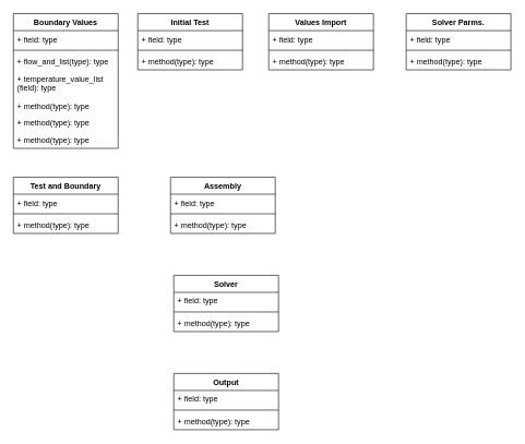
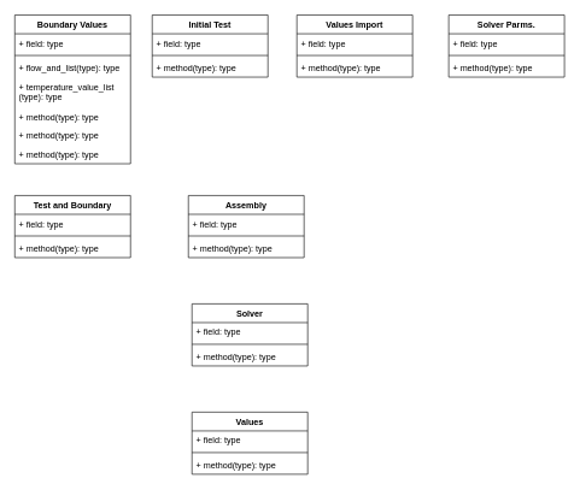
  <mxCell id="0" />
  <mxCell id="1" parent="0" />
  <mxCell id="2" value="Boundary Values" style="swimlane;fontStyle=1;align=center;verticalAlign=top;childLayout=stackLayout;horizontal=1;startSize=26;horizontalStack=0;resizeParent=1;resizeParentMax=0;resizeLast=0;collapsible=1;marginBottom=0;" vertex="1" parent="1"><mxGeometry x="20" y="20" width="160" height="206" as="geometry" /></mxCell>
  <mxCell id="3" value="+ field: type" style="text;strokeColor=none;fillColor=none;align=left;verticalAlign=top;spacingLeft=4;spacingRight=4;overflow=hidden;rotatable=0;points=[[0,0.5],[1,0.5]];portConstraint=eastwest;" vertex="1" parent="2"><mxGeometry y="26" width="160" height="26" as="geometry" /></mxCell>
  <mxCell id="4" value="" style="line;strokeWidth=1;fillColor=none;align=left;verticalAlign=middle;spacingTop=-1;spacingLeft=3;spacingRight=3;rotatable=0;labelPosition=right;points=[];portConstraint=eastwest;" vertex="1" parent="2"><mxGeometry y="52" width="160" height="8" as="geometry" /></mxCell>
  <mxCell id="5" value="+ flow_and_list(type): type" style="text;strokeColor=none;fillColor=none;align=left;verticalAlign=top;spacingLeft=4;spacingRight=4;overflow=hidden;rotatable=0;points=[[0,0.5],[1,0.5]];portConstraint=eastwest;" vertex="1" parent="2"><mxGeometry y="60" width="160" height="26" as="geometry" /></mxCell>
- <mxCell id="6" value="+ temperature_value_list (field): type" style="text;strokeColor=none;fillColor=none;align=left;verticalAlign=top;spacingLeft=4;spacingRight=4;overflow=hidden;rotatable=0;points=[[0,0.5],[1,0.5]];portConstraint=eastwest;whiteSpace=wrap;" vertex="1" parent="2"><mxGeometry y="86" width="160" height="42" as="geometry" /></mxCell>
+ <mxCell id="6" value="+ temperature_value_list (type): type" style="text;strokeColor=none;fillColor=none;align=left;verticalAlign=top;spacingLeft=4;spacingRight=4;overflow=hidden;rotatable=0;points=[[0,0.5],[1,0.5]];portConstraint=eastwest;whiteSpace=wrap;" vertex="1" parent="2"><mxGeometry y="86" width="160" height="42" as="geometry" /></mxCell>
  <mxCell id="7" value="+ method(type): type" style="text;strokeColor=none;fillColor=none;align=left;verticalAlign=top;spacingLeft=4;spacingRight=4;overflow=hidden;rotatable=0;points=[[0,0.5],[1,0.5]];portConstraint=eastwest;" vertex="1" parent="2"><mxGeometry y="128" width="160" height="26" as="geometry" /></mxCell>
  <mxCell id="8" value="+ method(type): type" style="text;strokeColor=none;fillColor=none;align=left;verticalAlign=top;spacingLeft=4;spacingRight=4;overflow=hidden;rotatable=0;points=[[0,0.5],[1,0.5]];portConstraint=eastwest;" vertex="1" parent="2"><mxGeometry y="154" width="160" height="26" as="geometry" /></mxCell>
  <mxCell id="9" value="+ method(type): type" style="text;strokeColor=none;fillColor=none;align=left;verticalAlign=top;spacingLeft=4;spacingRight=4;overflow=hidden;rotatable=0;points=[[0,0.5],[1,0.5]];portConstraint=eastwest;" vertex="1" parent="2"><mxGeometry y="180" width="160" height="26" as="geometry" /></mxCell>
  <mxCell id="10" value="Initial Test" style="swimlane;fontStyle=1;align=center;verticalAlign=top;childLayout=stackLayout;horizontal=1;startSize=26;horizontalStack=0;resizeParent=1;resizeParentMax=0;resizeLast=0;collapsible=1;marginBottom=0;" vertex="1" parent="1"><mxGeometry x="210" y="20" width="160" height="86" as="geometry" /></mxCell>
  <mxCell id="11" value="+ field: type" style="text;strokeColor=none;fillColor=none;align=left;verticalAlign=top;spacingLeft=4;spacingRight=4;overflow=hidden;rotatable=0;points=[[0,0.5],[1,0.5]];portConstraint=eastwest;" vertex="1" parent="10"><mxGeometry y="26" width="160" height="26" as="geometry" /></mxCell>
  <mxCell id="12" value="" style="line;strokeWidth=1;fillColor=none;align=left;verticalAlign=middle;spacingTop=-1;spacingLeft=3;spacingRight=3;rotatable=0;labelPosition=right;points=[];portConstraint=eastwest;" vertex="1" parent="10"><mxGeometry y="52" width="160" height="8" as="geometry" /></mxCell>
  <mxCell id="13" value="+ method(type): type" style="text;strokeColor=none;fillColor=none;align=left;verticalAlign=top;spacingLeft=4;spacingRight=4;overflow=hidden;rotatable=0;points=[[0,0.5],[1,0.5]];portConstraint=eastwest;" vertex="1" parent="10"><mxGeometry y="60" width="160" height="26" as="geometry" /></mxCell>
  <mxCell id="14" value="Assembly" style="swimlane;fontStyle=1;align=center;verticalAlign=top;childLayout=stackLayout;horizontal=1;startSize=26;horizontalStack=0;resizeParent=1;resizeParentMax=0;resizeLast=0;collapsible=1;marginBottom=0;" vertex="1" parent="1"><mxGeometry x="260" y="270" width="160" height="86" as="geometry" /></mxCell>
  <mxCell id="15" value="+ field: type" style="text;strokeColor=none;fillColor=none;align=left;verticalAlign=top;spacingLeft=4;spacingRight=4;overflow=hidden;rotatable=0;points=[[0,0.5],[1,0.5]];portConstraint=eastwest;" vertex="1" parent="14"><mxGeometry y="26" width="160" height="26" as="geometry" /></mxCell>
  <mxCell id="16" value="" style="line;strokeWidth=1;fillColor=none;align=left;verticalAlign=middle;spacingTop=-1;spacingLeft=3;spacingRight=3;rotatable=0;labelPosition=right;points=[];portConstraint=eastwest;" vertex="1" parent="14"><mxGeometry y="52" width="160" height="8" as="geometry" /></mxCell>
  <mxCell id="17" value="+ method(type): type" style="text;strokeColor=none;fillColor=none;align=left;verticalAlign=top;spacingLeft=4;spacingRight=4;overflow=hidden;rotatable=0;points=[[0,0.5],[1,0.5]];portConstraint=eastwest;" vertex="1" parent="14"><mxGeometry y="60" width="160" height="26" as="geometry" /></mxCell>
  <mxCell id="18" value="Values Import" style="swimlane;fontStyle=1;align=center;verticalAlign=top;childLayout=stackLayout;horizontal=1;startSize=26;horizontalStack=0;resizeParent=1;resizeParentMax=0;resizeLast=0;collapsible=1;marginBottom=0;" vertex="1" parent="1"><mxGeometry x="410" y="20" width="160" height="86" as="geometry" /></mxCell>
  <mxCell id="19" value="+ field: type" style="text;strokeColor=none;fillColor=none;align=left;verticalAlign=top;spacingLeft=4;spacingRight=4;overflow=hidden;rotatable=0;points=[[0,0.5],[1,0.5]];portConstraint=eastwest;" vertex="1" parent="18"><mxGeometry y="26" width="160" height="26" as="geometry" /></mxCell>
  <mxCell id="20" value="" style="line;strokeWidth=1;fillColor=none;align=left;verticalAlign=middle;spacingTop=-1;spacingLeft=3;spacingRight=3;rotatable=0;labelPosition=right;points=[];portConstraint=eastwest;" vertex="1" parent="18"><mxGeometry y="52" width="160" height="8" as="geometry" /></mxCell>
  <mxCell id="21" value="+ method(type): type" style="text;strokeColor=none;fillColor=none;align=left;verticalAlign=top;spacingLeft=4;spacingRight=4;overflow=hidden;rotatable=0;points=[[0,0.5],[1,0.5]];portConstraint=eastwest;" vertex="1" parent="18"><mxGeometry y="60" width="160" height="26" as="geometry" /></mxCell>
  <mxCell id="22" value="Solver" style="swimlane;fontStyle=1;align=center;verticalAlign=top;childLayout=stackLayout;horizontal=1;startSize=26;horizontalStack=0;resizeParent=1;resizeParentMax=0;resizeLast=0;collapsible=1;marginBottom=0;" vertex="1" parent="1"><mxGeometry x="265" y="420" width="160" height="86" as="geometry" /></mxCell>
  <mxCell id="23" value="+ field: type" style="text;strokeColor=none;fillColor=none;align=left;verticalAlign=top;spacingLeft=4;spacingRight=4;overflow=hidden;rotatable=0;points=[[0,0.5],[1,0.5]];portConstraint=eastwest;" vertex="1" parent="22"><mxGeometry y="26" width="160" height="26" as="geometry" /></mxCell>
  <mxCell id="24" value="" style="line;strokeWidth=1;fillColor=none;align=left;verticalAlign=middle;spacingTop=-1;spacingLeft=3;spacingRight=3;rotatable=0;labelPosition=right;points=[];portConstraint=eastwest;" vertex="1" parent="22"><mxGeometry y="52" width="160" height="8" as="geometry" /></mxCell>
  <mxCell id="25" value="+ method(type): type" style="text;strokeColor=none;fillColor=none;align=left;verticalAlign=top;spacingLeft=4;spacingRight=4;overflow=hidden;rotatable=0;points=[[0,0.5],[1,0.5]];portConstraint=eastwest;" vertex="1" parent="22"><mxGeometry y="60" width="160" height="26" as="geometry" /></mxCell>
  <mxCell id="26" value="Solver Parms." style="swimlane;fontStyle=1;align=center;verticalAlign=top;childLayout=stackLayout;horizontal=1;startSize=26;horizontalStack=0;resizeParent=1;resizeParentMax=0;resizeLast=0;collapsible=1;marginBottom=0;" vertex="1" parent="1"><mxGeometry x="620" y="20" width="160" height="86" as="geometry" /></mxCell>
  <mxCell id="27" value="+ field: type" style="text;strokeColor=none;fillColor=none;align=left;verticalAlign=top;spacingLeft=4;spacingRight=4;overflow=hidden;rotatable=0;points=[[0,0.5],[1,0.5]];portConstraint=eastwest;" vertex="1" parent="26"><mxGeometry y="26" width="160" height="26" as="geometry" /></mxCell>
  <mxCell id="28" value="" style="line;strokeWidth=1;fillColor=none;align=left;verticalAlign=middle;spacingTop=-1;spacingLeft=3;spacingRight=3;rotatable=0;labelPosition=right;points=[];portConstraint=eastwest;" vertex="1" parent="26"><mxGeometry y="52" width="160" height="8" as="geometry" /></mxCell>
  <mxCell id="29" value="+ method(type): type" style="text;strokeColor=none;fillColor=none;align=left;verticalAlign=top;spacingLeft=4;spacingRight=4;overflow=hidden;rotatable=0;points=[[0,0.5],[1,0.5]];portConstraint=eastwest;" vertex="1" parent="26"><mxGeometry y="60" width="160" height="26" as="geometry" /></mxCell>
- <mxCell id="30" value="Output" style="swimlane;fontStyle=1;align=center;verticalAlign=top;childLayout=stackLayout;horizontal=1;startSize=26;horizontalStack=0;resizeParent=1;resizeParentMax=0;resizeLast=0;collapsible=1;marginBottom=0;" vertex="1" parent="1"><mxGeometry x="265" y="570" width="160" height="86" as="geometry" /></mxCell>
+ <mxCell id="30" value="Values" style="swimlane;fontStyle=1;align=center;verticalAlign=top;childLayout=stackLayout;horizontal=1;startSize=26;horizontalStack=0;resizeParent=1;resizeParentMax=0;resizeLast=0;collapsible=1;marginBottom=0;" vertex="1" parent="1"><mxGeometry x="265" y="570" width="160" height="86" as="geometry" /></mxCell>
  <mxCell id="31" value="+ field: type" style="text;strokeColor=none;fillColor=none;align=left;verticalAlign=top;spacingLeft=4;spacingRight=4;overflow=hidden;rotatable=0;points=[[0,0.5],[1,0.5]];portConstraint=eastwest;" vertex="1" parent="30"><mxGeometry y="26" width="160" height="26" as="geometry" /></mxCell>
  <mxCell id="32" value="" style="line;strokeWidth=1;fillColor=none;align=left;verticalAlign=middle;spacingTop=-1;spacingLeft=3;spacingRight=3;rotatable=0;labelPosition=right;points=[];portConstraint=eastwest;" vertex="1" parent="30"><mxGeometry y="52" width="160" height="8" as="geometry" /></mxCell>
  <mxCell id="33" value="+ method(type): type" style="text;strokeColor=none;fillColor=none;align=left;verticalAlign=top;spacingLeft=4;spacingRight=4;overflow=hidden;rotatable=0;points=[[0,0.5],[1,0.5]];portConstraint=eastwest;" vertex="1" parent="30"><mxGeometry y="60" width="160" height="26" as="geometry" /></mxCell>
  <mxCell id="34" value="Test and Boundary" style="swimlane;fontStyle=1;align=center;verticalAlign=top;childLayout=stackLayout;horizontal=1;startSize=26;horizontalStack=0;resizeParent=1;resizeParentMax=0;resizeLast=0;collapsible=1;marginBottom=0;" vertex="1" parent="1"><mxGeometry x="20" y="270" width="160" height="86" as="geometry" /></mxCell>
  <mxCell id="35" value="+ field: type" style="text;strokeColor=none;fillColor=none;align=left;verticalAlign=top;spacingLeft=4;spacingRight=4;overflow=hidden;rotatable=0;points=[[0,0.5],[1,0.5]];portConstraint=eastwest;" vertex="1" parent="34"><mxGeometry y="26" width="160" height="26" as="geometry" /></mxCell>
  <mxCell id="36" value="" style="line;strokeWidth=1;fillColor=none;align=left;verticalAlign=middle;spacingTop=-1;spacingLeft=3;spacingRight=3;rotatable=0;labelPosition=right;points=[];portConstraint=eastwest;" vertex="1" parent="34"><mxGeometry y="52" width="160" height="8" as="geometry" /></mxCell>
  <mxCell id="37" value="+ method(type): type" style="text;strokeColor=none;fillColor=none;align=left;verticalAlign=top;spacingLeft=4;spacingRight=4;overflow=hidden;rotatable=0;points=[[0,0.5],[1,0.5]];portConstraint=eastwest;" vertex="1" parent="34"><mxGeometry y="60" width="160" height="26" as="geometry" /></mxCell>
